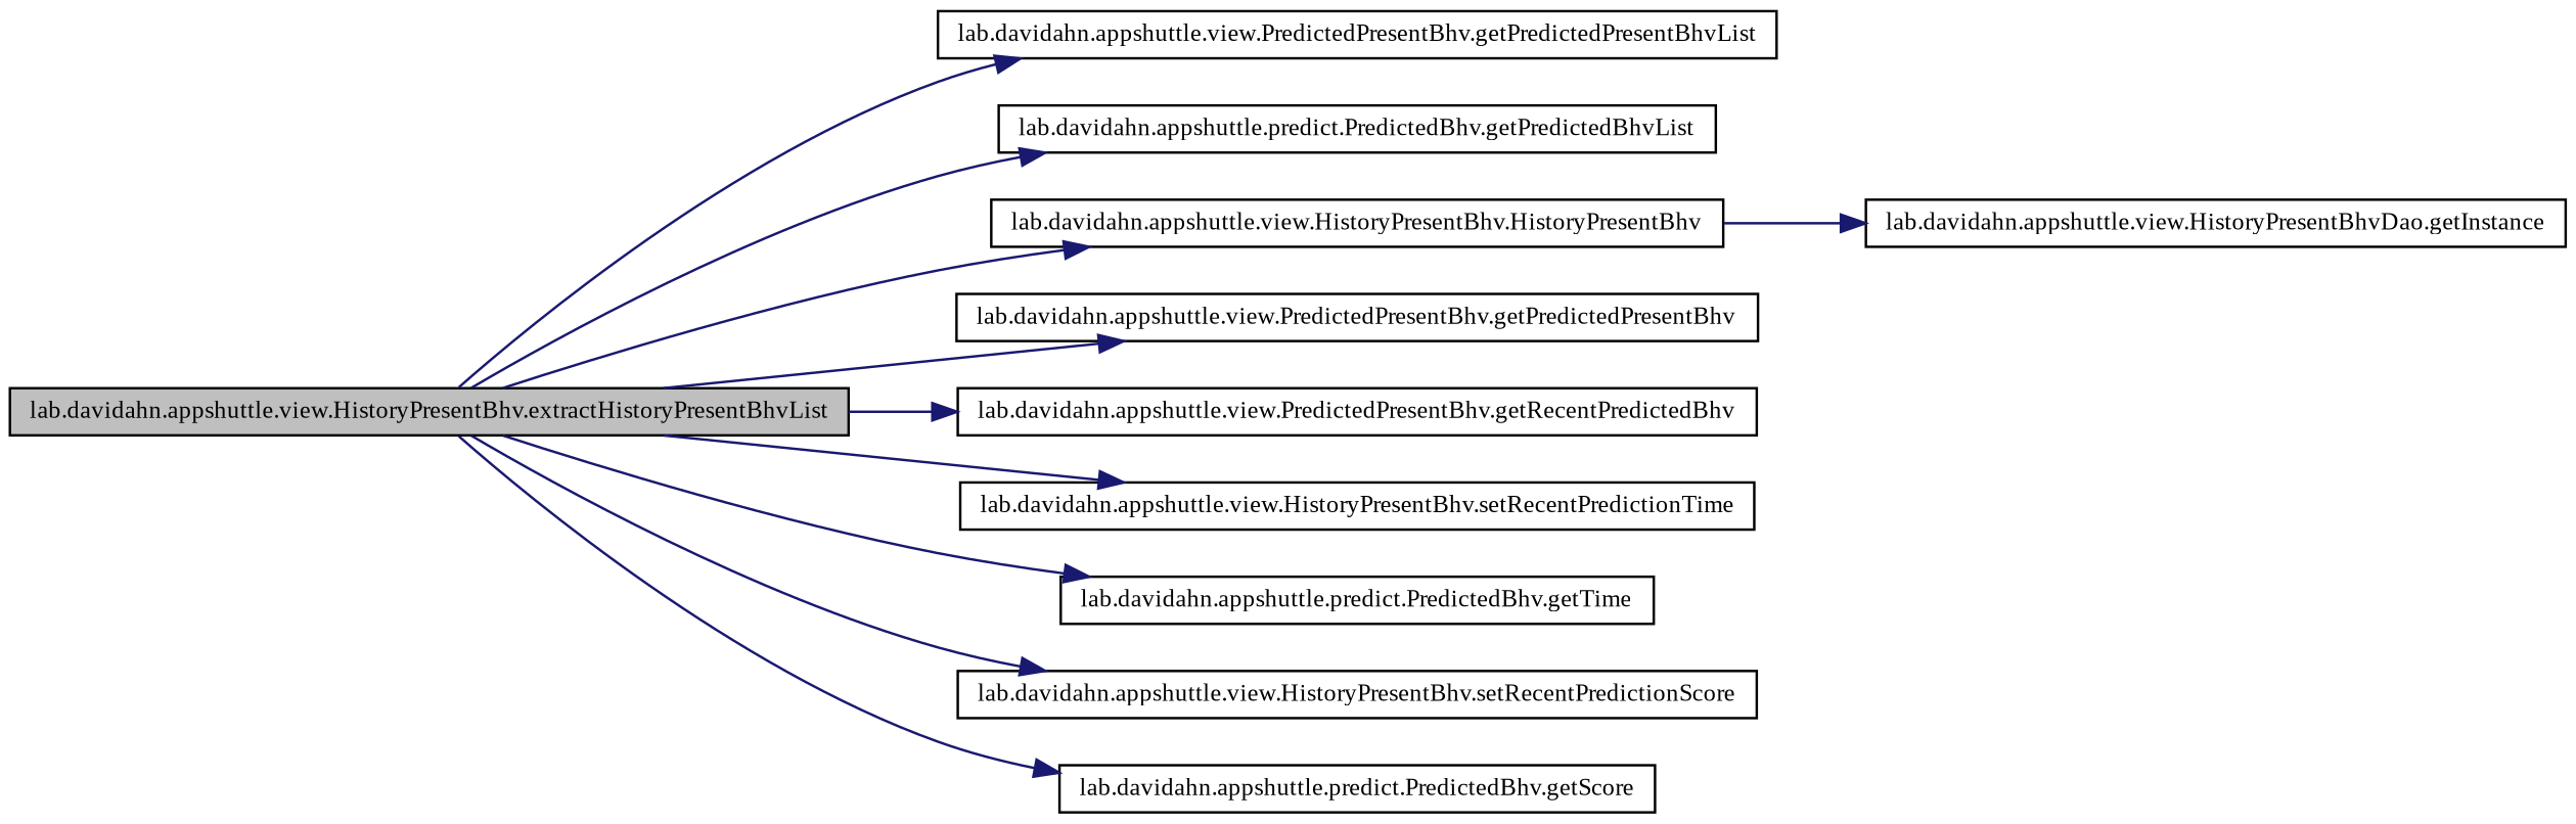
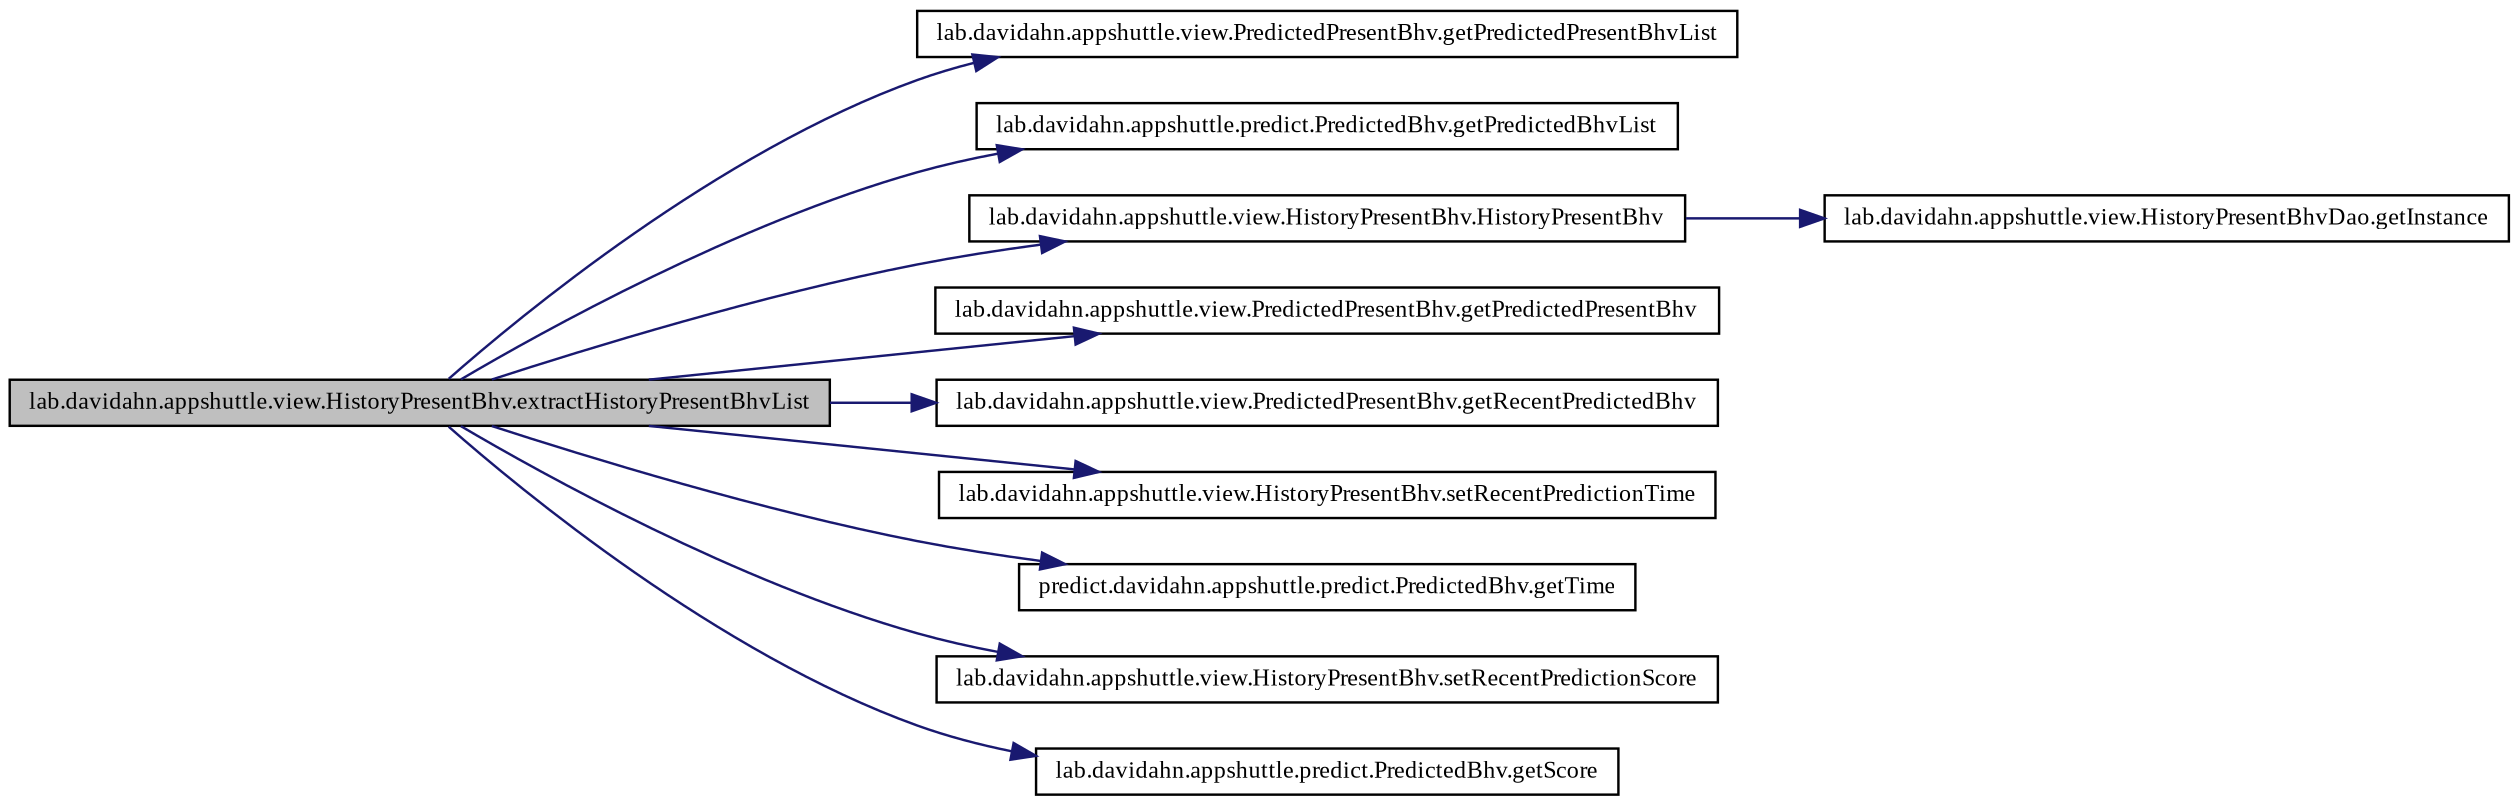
  digraph {
    rankdir=LR
    fontname="Liberation Serif"
    node [color=black fillcolor=white fontname="Liberation Serif" fontsize=10 shape=record style=filled]
    edge [color=midnightblue fontname="Liberation Serif" fontsize=10 labelfontname=Helvetica labelfontsize=10 style=solid]
    n1 [fillcolor=grey75 fontcolor=black height=0.2 label="lab.davidahn.appshuttle.view.HistoryPresentBhv.extractHistoryPresentBhvList" width=0.4]
    n2 [height=0.2 label="lab.davidahn.appshuttle.view.PredictedPresentBhv.getPredictedPresentBhvList" width=0.4]
    n3 [height=0.2 label="lab.davidahn.appshuttle.predict.PredictedBhv.getPredictedBhvList" width=0.4]
    n4 [height=0.2 label="lab.davidahn.appshuttle.view.HistoryPresentBhv.HistoryPresentBhv" width=0.4]
    n5 [height=0.2 label="lab.davidahn.appshuttle.view.PredictedPresentBhv.getPredictedPresentBhv" width=0.4]
    n6 [height=0.2 label="lab.davidahn.appshuttle.view.PredictedPresentBhv.getRecentPredictedBhv" width=0.4]
    n7 [height=0.2 label="lab.davidahn.appshuttle.view.HistoryPresentBhv.setRecentPredictionTime" width=0.4]
-   n8 [height=0.2 label="lab.davidahn.appshuttle.predict.PredictedBhv.getTime" width=0.4]
+   n8 [height=0.2 label="predict.davidahn.appshuttle.predict.PredictedBhv.getTime" width=0.4]
    n9 [height=0.2 label="lab.davidahn.appshuttle.view.HistoryPresentBhv.setRecentPredictionScore" width=0.4]
    n10 [height=0.2 label="lab.davidahn.appshuttle.predict.PredictedBhv.getScore" width=0.4]
    n11 [height=0.2 label="lab.davidahn.appshuttle.view.HistoryPresentBhvDao.getInstance" width=0.4]
    n1 -> n2
    n1 -> n3
    n1 -> n4
    n1 -> n5
    n1 -> n6
    n1 -> n7
    n1 -> n8
    n1 -> n9
    n1 -> n10
    n4 -> n11
  }
